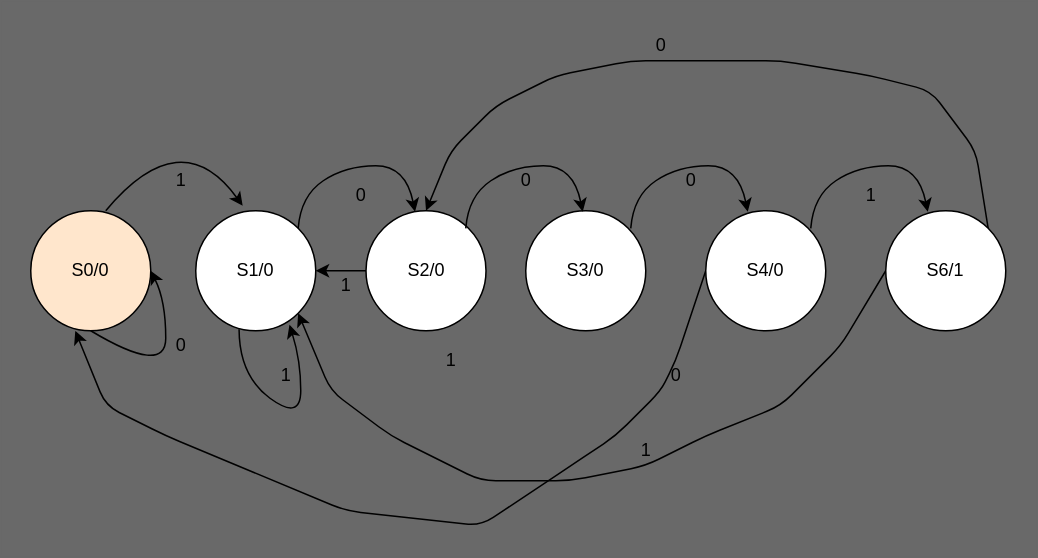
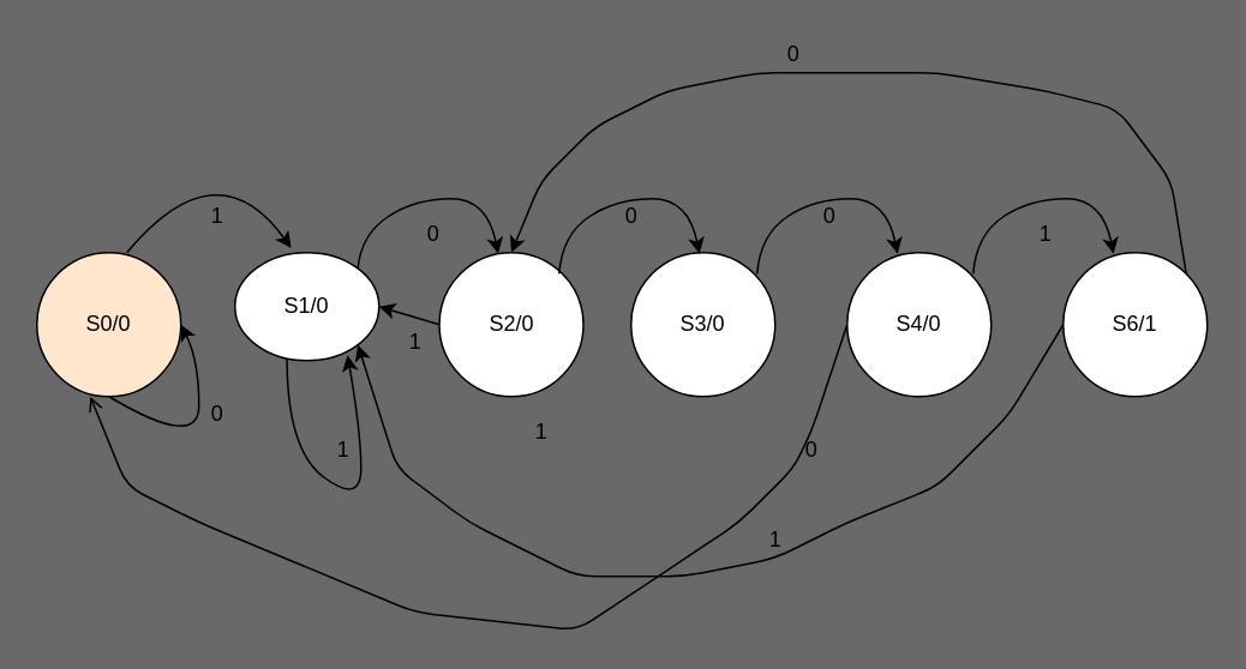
  <mxCell id="0" />
  <mxCell id="1" parent="0" />
  <mxCell id="2" value="S0/0" style="ellipse;whiteSpace=wrap;html=1;aspect=fixed;fillColor=#ffe6cc;" parent="1" vertex="1"><mxGeometry x="20" y="140" width="80" height="80" as="geometry" /></mxCell>
- <mxCell id="3" value="S1/0" style="ellipse;whiteSpace=wrap;html=1;aspect=fixed;" parent="1" vertex="1"><mxGeometry x="130" y="140" width="80" height="80" as="geometry" /></mxCell>
+ <mxCell id="3" value="S1/0" style="ellipse;whiteSpace=wrap;html=1;aspect=fixed;" parent="1" vertex="1"><mxGeometry x="130" y="140" width="80" height="60" as="geometry" /></mxCell>
  <mxCell id="4" style="edgeStyle=none;html=1;exitX=0;exitY=0.5;exitDx=0;exitDy=0;entryX=1;entryY=0.5;entryDx=0;entryDy=0;" parent="1" source="5" target="3" edge="1"><mxGeometry relative="1" as="geometry" /></mxCell>
  <mxCell id="5" value="S2/0" style="ellipse;whiteSpace=wrap;html=1;aspect=fixed;" parent="1" vertex="1"><mxGeometry x="243.5" y="140" width="80" height="80" as="geometry" /></mxCell>
  <mxCell id="6" value="S3/0" style="ellipse;whiteSpace=wrap;html=1;aspect=fixed;" parent="1" vertex="1"><mxGeometry x="350" y="140" width="80" height="80" as="geometry" /></mxCell>
- <mxCell id="7" style="edgeStyle=none;html=1;exitX=0;exitY=0.5;exitDx=0;exitDy=0;entryX=0.371;entryY=1.001;entryDx=0;entryDy=0;entryPerimeter=0;" parent="1" source="8" edge="1" target="2"><mxGeometry relative="1" as="geometry"><mxPoint x="200" y="210" as="targetPoint" /><Array as="points"><mxPoint x="450" y="240" /><mxPoint x="440" y="260" /><mxPoint x="410" y="290" /><mxPoint x="380" y="310" /><mxPoint x="320" y="350" /><mxPoint x="230" y="340" /><mxPoint x="110" y="290" /><mxPoint x="70" y="270" /></Array></mxGeometry></mxCell>
+ <mxCell id="7" style="edgeStyle=none;html=1;exitX=0;exitY=0.5;exitDx=0;exitDy=0;entryX=0.371;entryY=1.001;entryDx=0;entryDy=0;entryPerimeter=0;endArrow=open;" parent="1" source="8" edge="1" target="2"><mxGeometry relative="1" as="geometry"><mxPoint x="200" y="210" as="targetPoint" /><Array as="points"><mxPoint x="450" y="240" /><mxPoint x="440" y="260" /><mxPoint x="410" y="290" /><mxPoint x="380" y="310" /><mxPoint x="320" y="350" /><mxPoint x="230" y="340" /><mxPoint x="110" y="290" /><mxPoint x="70" y="270" /></Array></mxGeometry></mxCell>
  <mxCell id="8" value="S4/0" style="ellipse;whiteSpace=wrap;html=1;aspect=fixed;" parent="1" vertex="1"><mxGeometry x="470" y="140" width="80" height="80" as="geometry" /></mxCell>
  <mxCell id="9" value="" style="curved=1;endArrow=classic;html=1;entryX=0.391;entryY=-0.042;entryDx=0;entryDy=0;entryPerimeter=0;" parent="1" target="3" edge="1"><mxGeometry width="50" height="50" relative="1" as="geometry"><mxPoint x="70" y="140" as="sourcePoint" /><mxPoint x="120" y="90" as="targetPoint" /><Array as="points"><mxPoint x="120" y="80" /></Array></mxGeometry></mxCell>
  <mxCell id="10" style="edgeStyle=none;html=1;exitX=0;exitY=0.5;exitDx=0;exitDy=0;entryX=1;entryY=1;entryDx=0;entryDy=0;" parent="1" source="12" target="3" edge="1"><mxGeometry relative="1" as="geometry"><mxPoint x="310" y="300" as="targetPoint" /><Array as="points"><mxPoint x="560" y="230" /><mxPoint x="520" y="270" /><mxPoint x="470" y="290" /><mxPoint x="430" y="310" /><mxPoint x="380" y="320" /><mxPoint x="320" y="320" /><mxPoint x="260" y="290" /><mxPoint x="220" y="260" /></Array></mxGeometry></mxCell>
  <mxCell id="11" style="edgeStyle=none;html=1;exitX=1;exitY=0;exitDx=0;exitDy=0;entryX=0.5;entryY=0;entryDx=0;entryDy=0;" edge="1" parent="1" source="12" target="5"><mxGeometry relative="1" as="geometry"><mxPoint x="300" y="100" as="targetPoint" /><Array as="points"><mxPoint x="650" y="100" /><mxPoint x="620" y="60" /><mxPoint x="580" y="50" /><mxPoint x="520" y="40" /><mxPoint x="470" y="40" /><mxPoint x="420" y="40" /><mxPoint x="370" y="50" /><mxPoint x="330" y="70" /><mxPoint x="300" y="100" /></Array></mxGeometry></mxCell>
  <mxCell id="12" value="S6/1" style="ellipse;whiteSpace=wrap;html=1;aspect=fixed;" parent="1" vertex="1"><mxGeometry x="590" y="140" width="80" height="80" as="geometry" /></mxCell>
  <mxCell id="13" value="" style="curved=1;endArrow=classic;html=1;exitX=1;exitY=0;exitDx=0;exitDy=0;" parent="1" source="3" target="5" edge="1"><mxGeometry width="50" height="50" relative="1" as="geometry"><mxPoint x="190" y="160" as="sourcePoint" /><mxPoint x="240" y="110" as="targetPoint" /><Array as="points"><mxPoint x="200" y="130" /><mxPoint x="230" y="110" /><mxPoint x="270" y="110" /></Array></mxGeometry></mxCell>
  <mxCell id="14" value="" style="curved=1;endArrow=classic;html=1;exitX=1;exitY=0;exitDx=0;exitDy=0;" parent="1" edge="1"><mxGeometry width="50" height="50" relative="1" as="geometry"><mxPoint x="310.004" y="151.716" as="sourcePoint" /><mxPoint x="387.994" y="140.658" as="targetPoint" /><Array as="points"><mxPoint x="311.72" y="130" /><mxPoint x="341.72" y="110" /><mxPoint x="381.72" y="110" /></Array></mxGeometry></mxCell>
  <mxCell id="15" value="" style="curved=1;endArrow=classic;html=1;exitX=1;exitY=0;exitDx=0;exitDy=0;" parent="1" edge="1"><mxGeometry width="50" height="50" relative="1" as="geometry"><mxPoint x="420.004" y="151.716" as="sourcePoint" /><mxPoint x="497.994" y="140.658" as="targetPoint" /><Array as="points"><mxPoint x="421.72" y="130" /><mxPoint x="451.72" y="110" /><mxPoint x="491.72" y="110" /></Array></mxGeometry></mxCell>
  <mxCell id="16" value="" style="curved=1;endArrow=classic;html=1;exitX=1;exitY=0;exitDx=0;exitDy=0;" parent="1" edge="1"><mxGeometry width="50" height="50" relative="1" as="geometry"><mxPoint x="540.004" y="151.716" as="sourcePoint" /><mxPoint x="617.994" y="140.658" as="targetPoint" /><Array as="points"><mxPoint x="541.72" y="130" /><mxPoint x="571.72" y="110" /><mxPoint x="611.72" y="110" /></Array></mxGeometry></mxCell>
  <mxCell id="17" value="0" style="text;html=1;align=center;verticalAlign=middle;resizable=0;points=[];autosize=1;strokeColor=none;" parent="1" vertex="1"><mxGeometry x="230" y="120" width="20" height="20" as="geometry" /></mxCell>
  <mxCell id="18" value="1" style="text;html=1;align=center;verticalAlign=middle;resizable=0;points=[];autosize=1;strokeColor=none;" parent="1" vertex="1"><mxGeometry x="110" y="110" width="20" height="20" as="geometry" /></mxCell>
  <mxCell id="19" value="0" style="text;html=1;align=center;verticalAlign=middle;resizable=0;points=[];autosize=1;strokeColor=none;" parent="1" vertex="1"><mxGeometry x="340" y="110" width="20" height="20" as="geometry" /></mxCell>
  <mxCell id="20" value="0" style="text;html=1;align=center;verticalAlign=middle;resizable=0;points=[];autosize=1;strokeColor=none;" parent="1" vertex="1"><mxGeometry x="450" y="110" width="20" height="20" as="geometry" /></mxCell>
  <mxCell id="21" value="1" style="text;html=1;align=center;verticalAlign=middle;resizable=0;points=[];autosize=1;strokeColor=none;" parent="1" vertex="1"><mxGeometry x="570" y="120" width="20" height="20" as="geometry" /></mxCell>
  <mxCell id="22" value="" style="curved=1;endArrow=classic;html=1;entryX=0.781;entryY=0.95;entryDx=0;entryDy=0;entryPerimeter=0;exitX=0.361;exitY=0.988;exitDx=0;exitDy=0;exitPerimeter=0;" parent="1" source="3" target="3" edge="1"><mxGeometry width="50" height="50" relative="1" as="geometry"><mxPoint x="200" y="220" as="sourcePoint" /><mxPoint x="250" y="170" as="targetPoint" /><Array as="points"><mxPoint x="159" y="250" /><mxPoint x="200" y="280" /><mxPoint x="200" y="240" /></Array></mxGeometry></mxCell>
  <mxCell id="23" value="1" style="text;html=1;align=center;verticalAlign=middle;resizable=0;points=[];autosize=1;strokeColor=none;" parent="1" vertex="1"><mxGeometry x="180" y="240" width="20" height="20" as="geometry" /></mxCell>
  <mxCell id="24" value="1" style="text;html=1;align=center;verticalAlign=middle;resizable=0;points=[];autosize=1;strokeColor=none;" parent="1" vertex="1"><mxGeometry x="420" y="290" width="20" height="20" as="geometry" /></mxCell>
  <mxCell id="25" value="0" style="text;html=1;align=center;verticalAlign=middle;resizable=0;points=[];autosize=1;strokeColor=none;" parent="1" vertex="1"><mxGeometry x="430" y="20" width="20" height="20" as="geometry" /></mxCell>
  <mxCell id="26" value="1" style="text;html=1;align=center;verticalAlign=middle;resizable=0;points=[];autosize=1;strokeColor=none;" parent="1" vertex="1"><mxGeometry x="220" y="180" width="20" height="20" as="geometry" /></mxCell>
  <mxCell id="27" value="1" style="text;html=1;align=center;verticalAlign=middle;resizable=0;points=[];autosize=1;strokeColor=none;" parent="1" vertex="1"><mxGeometry x="290" y="230" width="20" height="20" as="geometry" /></mxCell>
  <mxCell id="28" value="0" style="text;html=1;align=center;verticalAlign=middle;resizable=0;points=[];autosize=1;strokeColor=none;" parent="1" vertex="1"><mxGeometry x="440" y="240" width="20" height="20" as="geometry" /></mxCell>
  <mxCell id="29" value="" style="curved=1;endArrow=classic;html=1;entryX=1;entryY=0.5;entryDx=0;entryDy=0;exitX=0.5;exitY=1;exitDx=0;exitDy=0;" edge="1" parent="1" source="2" target="2"><mxGeometry width="50" height="50" relative="1" as="geometry"><mxPoint x="90" y="210" as="sourcePoint" /><mxPoint x="140" y="160" as="targetPoint" /><Array as="points"><mxPoint x="110" y="250" /><mxPoint x="110" y="200" /></Array></mxGeometry></mxCell>
  <mxCell id="30" value="0" style="text;html=1;align=center;verticalAlign=middle;resizable=0;points=[];autosize=1;strokeColor=none;" vertex="1" parent="1"><mxGeometry x="110" y="220" width="20" height="20" as="geometry" /></mxCell>
